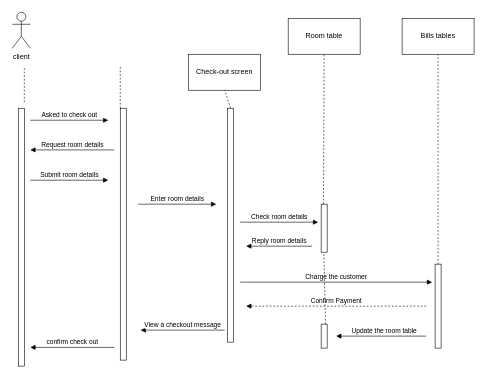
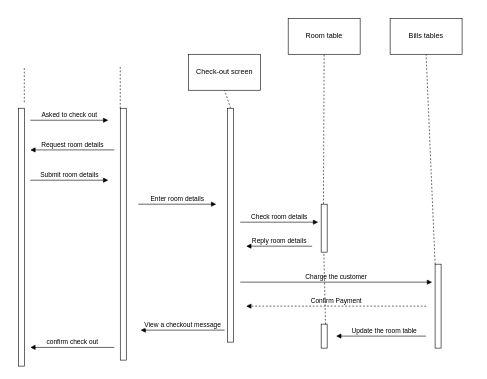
  <mxCell id="0" />
  <mxCell id="1" parent="0" />
- <mxCell id="2" value="client" style="shape=umlActor;verticalLabelPosition=bottom;verticalAlign=top;html=1;outlineConnect=0;" vertex="1" parent="1"><mxGeometry x="20" y="20" width="30" height="60" as="geometry" /></mxCell>
  <mxCell id="3" value="Check-out screen" style="rounded=0;whiteSpace=wrap;html=1;" vertex="1" parent="1"><mxGeometry x="314" y="90" width="120" height="60" as="geometry" /></mxCell>
  <mxCell id="4" value="Room table" style="rounded=0;whiteSpace=wrap;html=1;" vertex="1" parent="1"><mxGeometry x="480" y="30" width="120" height="60" as="geometry" /></mxCell>
- <mxCell id="5" value="Bills tables" style="rounded=0;whiteSpace=wrap;html=1;" vertex="1" parent="1"><mxGeometry x="670" y="30" width="120" height="60" as="geometry" /></mxCell>
+ <mxCell id="5" value="Bills tables" style="rounded=0;whiteSpace=wrap;html=1;" vertex="1" parent="1"><mxGeometry x="650" y="30" width="120" height="60" as="geometry" /></mxCell>
  <mxCell id="6" value="" style="endArrow=none;dashed=1;html=1;rounded=0;entryX=0.5;entryY=1;entryDx=0;entryDy=0;exitX=0.38;exitY=-0.003;exitDx=0;exitDy=0;exitPerimeter=0;" edge="1" parent="1" source="13" target="4"><mxGeometry width="50" height="50" relative="1" as="geometry"><mxPoint x="540" y="180" as="sourcePoint" /><mxPoint x="400" y="170" as="targetPoint" /></mxGeometry></mxCell>
  <mxCell id="7" value="" style="endArrow=none;dashed=1;html=1;rounded=0;entryX=0.5;entryY=1;entryDx=0;entryDy=0;" edge="1" parent="1" target="3"><mxGeometry width="50" height="50" relative="1" as="geometry"><mxPoint x="384" y="180" as="sourcePoint" /><mxPoint x="400" y="170" as="targetPoint" /></mxGeometry></mxCell>
  <mxCell id="8" value="" style="endArrow=none;dashed=1;html=1;rounded=0;" edge="1" parent="1"><mxGeometry width="50" height="50" relative="1" as="geometry"><mxPoint x="200" y="180" as="sourcePoint" /><mxPoint x="200" y="110" as="targetPoint" /></mxGeometry></mxCell>
  <mxCell id="9" value="" style="endArrow=none;dashed=1;html=1;rounded=0;" edge="1" parent="1"><mxGeometry width="50" height="50" relative="1" as="geometry"><mxPoint x="40" y="170" as="sourcePoint" /><mxPoint x="40" y="110" as="targetPoint" /></mxGeometry></mxCell>
  <mxCell id="10" value="" style="endArrow=none;dashed=1;html=1;rounded=0;entryX=0.5;entryY=1;entryDx=0;entryDy=0;" edge="1" parent="1" source="12" target="5"><mxGeometry width="50" height="50" relative="1" as="geometry"><mxPoint x="730" y="180" as="sourcePoint" /><mxPoint x="550" y="100" as="targetPoint" /></mxGeometry></mxCell>
  <mxCell id="11" value="" style="html=1;points=[];perimeter=orthogonalPerimeter;" vertex="1" parent="1"><mxGeometry x="379" y="180" width="10" height="390" as="geometry" /></mxCell>
  <mxCell id="12" value="" style="html=1;points=[];perimeter=orthogonalPerimeter;" vertex="1" parent="1"><mxGeometry x="725" y="440" width="10" height="140" as="geometry" /></mxCell>
  <mxCell id="13" value="" style="html=1;points=[];perimeter=orthogonalPerimeter;" vertex="1" parent="1"><mxGeometry x="535" y="340" width="10" height="80" as="geometry" /></mxCell>
  <mxCell id="14" value="" style="html=1;points=[];perimeter=orthogonalPerimeter;" vertex="1" parent="1"><mxGeometry x="200" y="180" width="10" height="420" as="geometry" /></mxCell>
  <mxCell id="15" value="" style="html=1;points=[];perimeter=orthogonalPerimeter;" vertex="1" parent="1"><mxGeometry x="30" y="180" width="10" height="430" as="geometry" /></mxCell>
  <mxCell id="16" value="Asked to check out" style="html=1;verticalAlign=bottom;endArrow=block;rounded=0;" edge="1" parent="1"><mxGeometry width="80" relative="1" as="geometry"><mxPoint x="50" y="200" as="sourcePoint" /><mxPoint x="180" y="200" as="targetPoint" /></mxGeometry></mxCell>
  <mxCell id="17" value="Update the room table" style="html=1;verticalAlign=bottom;endArrow=block;rounded=0;" edge="1" parent="1"><mxGeometry x="-0.067" width="80" relative="1" as="geometry"><mxPoint x="710" y="560" as="sourcePoint" /><mxPoint x="560" y="560" as="targetPoint" /><mxPoint as="offset" /></mxGeometry></mxCell>
  <mxCell id="18" value="Confirm Payment" style="html=1;verticalAlign=bottom;endArrow=block;rounded=0;dashed=1;" edge="1" parent="1"><mxGeometry width="80" relative="1" as="geometry"><mxPoint x="710" y="510" as="sourcePoint" /><mxPoint x="410" y="510" as="targetPoint" /></mxGeometry></mxCell>
  <mxCell id="19" value="Check room details" style="html=1;verticalAlign=bottom;endArrow=block;rounded=0;" edge="1" parent="1"><mxGeometry width="80" relative="1" as="geometry"><mxPoint x="400" y="370" as="sourcePoint" /><mxPoint x="530" y="370" as="targetPoint" /></mxGeometry></mxCell>
  <mxCell id="20" value="Request room details" style="html=1;verticalAlign=bottom;endArrow=block;rounded=0;" edge="1" parent="1"><mxGeometry width="80" relative="1" as="geometry"><mxPoint x="190" y="249.5" as="sourcePoint" /><mxPoint x="50" y="249.5" as="targetPoint" /></mxGeometry></mxCell>
  <mxCell id="21" value="Charge the customer" style="html=1;verticalAlign=bottom;endArrow=block;rounded=0;" edge="1" parent="1"><mxGeometry width="80" relative="1" as="geometry"><mxPoint x="400" y="470" as="sourcePoint" /><mxPoint x="720" y="470" as="targetPoint" /></mxGeometry></mxCell>
  <mxCell id="22" value="Reply room details" style="html=1;verticalAlign=bottom;endArrow=block;rounded=0;" edge="1" parent="1"><mxGeometry width="80" relative="1" as="geometry"><mxPoint x="520" y="410" as="sourcePoint" /><mxPoint x="410" y="410" as="targetPoint" /></mxGeometry></mxCell>
  <mxCell id="23" value="Enter room details" style="html=1;verticalAlign=bottom;endArrow=block;rounded=0;" edge="1" parent="1"><mxGeometry width="80" relative="1" as="geometry"><mxPoint x="230" y="340" as="sourcePoint" /><mxPoint x="360" y="340" as="targetPoint" /></mxGeometry></mxCell>
  <mxCell id="24" value="Submit room details" style="html=1;verticalAlign=bottom;endArrow=block;rounded=0;" edge="1" parent="1"><mxGeometry width="80" relative="1" as="geometry"><mxPoint x="50" y="300" as="sourcePoint" /><mxPoint x="180" y="300" as="targetPoint" /></mxGeometry></mxCell>
  <mxCell id="25" value="" style="html=1;points=[];perimeter=orthogonalPerimeter;" vertex="1" parent="1"><mxGeometry x="535" y="540" width="10" height="40" as="geometry" /></mxCell>
  <mxCell id="26" value="View a checkout message" style="html=1;verticalAlign=bottom;endArrow=block;rounded=0;" edge="1" parent="1"><mxGeometry width="80" relative="1" as="geometry"><mxPoint x="374" y="550" as="sourcePoint" /><mxPoint x="234" y="550" as="targetPoint" /></mxGeometry></mxCell>
  <mxCell id="27" value="confirm&amp;nbsp;check out" style="html=1;verticalAlign=bottom;endArrow=block;rounded=0;" edge="1" parent="1"><mxGeometry width="80" relative="1" as="geometry"><mxPoint x="190" y="578.82" as="sourcePoint" /><mxPoint x="50" y="578.82" as="targetPoint" /></mxGeometry></mxCell>
  <mxCell id="28" value="" style="endArrow=none;dashed=1;html=1;rounded=0;entryX=0.447;entryY=1.008;entryDx=0;entryDy=0;exitX=0.729;exitY=0.004;exitDx=0;exitDy=0;exitPerimeter=0;entryPerimeter=0;" edge="1" parent="1" source="25" target="13"><mxGeometry width="50" height="50" relative="1" as="geometry"><mxPoint x="500" y="679.76" as="sourcePoint" /><mxPoint x="501.2" y="430" as="targetPoint" /></mxGeometry></mxCell>
